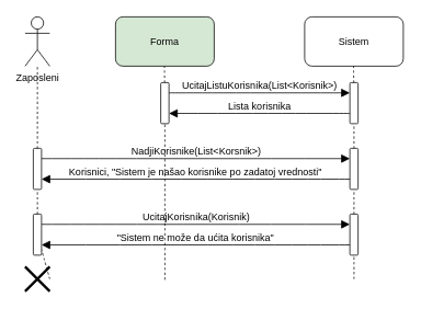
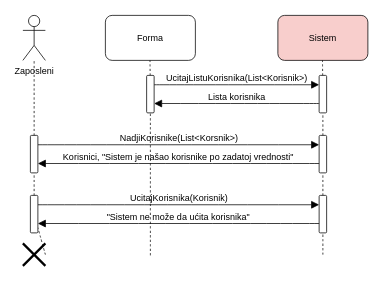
  <mxCell id="0" />
  <mxCell id="1" parent="0" />
  <mxCell id="2" value="Zaposleni" style="shape=umlActor;verticalLabelPosition=bottom;verticalAlign=top;html=1;outlineConnect=0;" parent="1" vertex="1"><mxGeometry x="30" y="20" width="30" height="60" as="geometry" /></mxCell>
  <mxCell id="3" value="" style="endArrow=none;dashed=1;html=1;rounded=0;fontSize=12;startSize=8;endSize=8;curved=1;" parent="1" source="23" edge="1"><mxGeometry width="50" height="50" relative="1" as="geometry"><mxPoint x="45" y="500" as="sourcePoint" /><mxPoint x="45" y="80" as="targetPoint" /></mxGeometry></mxCell>
- <mxCell id="4" value="Forma" style="rounded=1;whiteSpace=wrap;html=1;fillColor=#d5e8d4;" parent="1" vertex="1"><mxGeometry x="140" y="20" width="120" height="60" as="geometry" /></mxCell>
- <mxCell id="5" value="Sistem" style="rounded=1;whiteSpace=wrap;html=1;" parent="1" vertex="1"><mxGeometry x="370" y="20" width="120" height="60" as="geometry" /></mxCell>
+ <mxCell id="4" value="Forma" style="rounded=1;whiteSpace=wrap;html=1;" parent="1" vertex="1"><mxGeometry x="140" y="20" width="120" height="60" as="geometry" /></mxCell>
+ <mxCell id="5" value="Sistem" style="rounded=1;whiteSpace=wrap;html=1;fillColor=#f8cecc;" parent="1" vertex="1"><mxGeometry x="370" y="20" width="120" height="60" as="geometry" /></mxCell>
  <mxCell id="6" value="" style="endArrow=none;dashed=1;html=1;rounded=0;fontSize=12;startSize=8;endSize=8;curved=1;" parent="1" source="8" edge="1"><mxGeometry width="50" height="50" relative="1" as="geometry"><mxPoint x="199.5" y="330" as="sourcePoint" /><mxPoint x="199.5" y="80" as="targetPoint" /></mxGeometry></mxCell>
  <mxCell id="7" value="" style="endArrow=none;dashed=1;html=1;rounded=0;fontSize=12;startSize=8;endSize=8;curved=1;" parent="1" source="10" edge="1"><mxGeometry width="50" height="50" relative="1" as="geometry"><mxPoint x="429.5" y="330" as="sourcePoint" /><mxPoint x="429.5" y="80" as="targetPoint" /></mxGeometry></mxCell>
  <mxCell id="8" value="" style="rounded=1;whiteSpace=wrap;html=1;rotation=-90;" parent="1" vertex="1"><mxGeometry x="175" y="120" width="50" height="10" as="geometry" /></mxCell>
  <mxCell id="9" value="" style="endArrow=none;dashed=1;html=1;rounded=0;fontSize=12;startSize=8;endSize=8;curved=1;" parent="1" source="12" target="10" edge="1"><mxGeometry width="50" height="50" relative="1" as="geometry"><mxPoint x="429.5" y="330" as="sourcePoint" /><mxPoint x="429.5" y="80" as="targetPoint" /></mxGeometry></mxCell>
  <mxCell id="10" value="" style="rounded=1;whiteSpace=wrap;html=1;rotation=-90;" parent="1" vertex="1"><mxGeometry x="405" y="120" width="50" height="10" as="geometry" /></mxCell>
  <mxCell id="11" value="" style="endArrow=none;dashed=1;html=1;rounded=0;fontSize=12;startSize=8;endSize=8;curved=1;" parent="1" source="15" target="12" edge="1"><mxGeometry width="50" height="50" relative="1" as="geometry"><mxPoint x="429.5" y="330" as="sourcePoint" /><mxPoint x="430" y="150" as="targetPoint" /></mxGeometry></mxCell>
  <mxCell id="12" value="" style="rounded=1;whiteSpace=wrap;html=1;rotation=-90;" parent="1" vertex="1"><mxGeometry x="405" y="200" width="50" height="10" as="geometry" /></mxCell>
  <mxCell id="13" value="" style="endArrow=none;dashed=1;html=1;rounded=0;fontSize=12;startSize=8;endSize=8;curved=1;entryX=0;entryY=0.5;entryDx=0;entryDy=0;" parent="1" target="8" edge="1"><mxGeometry width="50" height="50" relative="1" as="geometry"><mxPoint x="200" y="340" as="sourcePoint" /><mxPoint x="200" y="310" as="targetPoint" /></mxGeometry></mxCell>
  <mxCell id="14" value="" style="endArrow=none;dashed=1;html=1;rounded=0;fontSize=12;startSize=8;endSize=8;curved=1;exitX=1;exitY=0.5;exitDx=0;exitDy=0;" parent="1" target="15" edge="1"><mxGeometry width="50" height="50" relative="1" as="geometry"><mxPoint x="430" y="339" as="sourcePoint" /><mxPoint x="430" y="230" as="targetPoint" /></mxGeometry></mxCell>
  <mxCell id="15" value="" style="rounded=1;whiteSpace=wrap;html=1;rotation=-90;" parent="1" vertex="1"><mxGeometry x="405" y="280" width="50" height="10" as="geometry" /></mxCell>
  <mxCell id="16" value="UcitajListuKorisnika(List&amp;lt;Korisnik&amp;gt;)" style="html=1;verticalAlign=bottom;labelBackgroundColor=none;endArrow=block;endFill=1;rounded=0;fontSize=12;startSize=8;endSize=8;curved=1;entryX=0.75;entryY=0;entryDx=0;entryDy=0;exitX=0.75;exitY=1;exitDx=0;exitDy=0;" parent="1" source="8" target="10" edge="1"><mxGeometry width="160" relative="1" as="geometry"><mxPoint x="210" y="120" as="sourcePoint" /><mxPoint x="370" y="120" as="targetPoint" /></mxGeometry></mxCell>
  <mxCell id="17" value="Lista korisnika" style="html=1;verticalAlign=bottom;labelBackgroundColor=none;endArrow=block;endFill=1;rounded=0;fontSize=12;startSize=8;endSize=8;curved=1;entryX=0.25;entryY=1;entryDx=0;entryDy=0;exitX=0.25;exitY=0;exitDx=0;exitDy=0;" parent="1" source="10" target="8" edge="1"><mxGeometry width="160" relative="1" as="geometry"><mxPoint x="420" y="130" as="sourcePoint" /><mxPoint x="580" y="130" as="targetPoint" /></mxGeometry></mxCell>
  <mxCell id="18" value="NadjiKorisnike(List&amp;lt;Korsnik&amp;gt;)" style="html=1;verticalAlign=bottom;labelBackgroundColor=none;endArrow=block;endFill=1;rounded=0;fontSize=12;startSize=8;endSize=8;curved=1;entryX=0.75;entryY=0;entryDx=0;entryDy=0;exitX=0.75;exitY=1;exitDx=0;exitDy=0;" parent="1" source="23" target="12" edge="1"><mxGeometry x="0.003" width="160" relative="1" as="geometry"><mxPoint x="205" y="192.5" as="sourcePoint" /><mxPoint x="430" y="199" as="targetPoint" /><mxPoint as="offset" /></mxGeometry></mxCell>
  <mxCell id="19" value="Korisnici, &quot;Sistem je našao korisnike po zadatoj vrednosti&quot;" style="html=1;verticalAlign=bottom;labelBackgroundColor=none;endArrow=block;endFill=1;rounded=0;fontSize=12;startSize=8;endSize=8;curved=1;entryX=0.25;entryY=1;entryDx=0;entryDy=0;exitX=0.25;exitY=0;exitDx=0;exitDy=0;" parent="1" source="12" target="23" edge="1"><mxGeometry x="0.003" width="160" relative="1" as="geometry"><mxPoint x="420" y="220" as="sourcePoint" /><mxPoint x="205" y="217.5" as="targetPoint" /><mxPoint as="offset" /></mxGeometry></mxCell>
  <mxCell id="20" value="UcitajKorisnika(Korisnik)" style="html=1;verticalAlign=bottom;labelBackgroundColor=none;endArrow=block;endFill=1;rounded=0;fontSize=12;startSize=8;endSize=8;curved=1;entryX=0.75;entryY=0;entryDx=0;entryDy=0;exitX=0.75;exitY=1;exitDx=0;exitDy=0;" parent="1" source="25" target="15" edge="1"><mxGeometry width="160" relative="1" as="geometry"><mxPoint x="205" y="272.5" as="sourcePoint" /><mxPoint x="430" y="270" as="targetPoint" /></mxGeometry></mxCell>
  <mxCell id="21" value="&quot;Sistem ne može da ućita korisnika&quot;" style="html=1;verticalAlign=bottom;labelBackgroundColor=none;endArrow=block;endFill=1;rounded=0;fontSize=12;startSize=8;endSize=8;curved=1;entryX=0.25;entryY=1;entryDx=0;entryDy=0;exitX=0.25;exitY=0;exitDx=0;exitDy=0;" parent="1" source="15" target="25" edge="1"><mxGeometry width="160" relative="1" as="geometry"><mxPoint x="420" y="300" as="sourcePoint" /><mxPoint x="205" y="297.5" as="targetPoint" /></mxGeometry></mxCell>
  <mxCell id="22" value="" style="endArrow=none;dashed=1;html=1;rounded=0;fontSize=12;startSize=8;endSize=8;curved=1;" parent="1" source="25" target="23" edge="1"><mxGeometry width="50" height="50" relative="1" as="geometry"><mxPoint x="45" y="370" as="sourcePoint" /><mxPoint x="45" y="80" as="targetPoint" /></mxGeometry></mxCell>
  <mxCell id="23" value="" style="rounded=1;whiteSpace=wrap;html=1;rotation=-90;" parent="1" vertex="1"><mxGeometry x="20" y="200" width="50" height="10" as="geometry" /></mxCell>
  <mxCell id="24" value="" style="endArrow=none;dashed=1;html=1;rounded=0;fontSize=12;startSize=8;endSize=8;curved=1;exitX=1;exitY=0.5;exitDx=0;exitDy=0;" parent="1" source="26" target="25" edge="1"><mxGeometry width="50" height="50" relative="1" as="geometry"><mxPoint x="45" y="339" as="sourcePoint" /><mxPoint x="45" y="230" as="targetPoint" /></mxGeometry></mxCell>
  <mxCell id="25" value="" style="rounded=1;whiteSpace=wrap;html=1;rotation=-90;" parent="1" vertex="1"><mxGeometry x="20" y="280" width="50" height="10" as="geometry" /></mxCell>
  <mxCell id="26" value="" style="shape=umlDestroy;whiteSpace=wrap;html=1;strokeWidth=3;targetShapes=umlLifeline;" parent="1" vertex="1"><mxGeometry x="30" y="324" width="30" height="30" as="geometry" /></mxCell>
